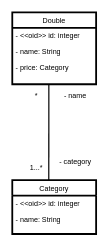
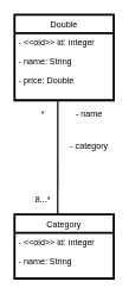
  <mxCell id="0" />
  <mxCell id="1" parent="0" />
  <mxCell id="2" value="Double" style="swimlane;fontStyle=0;childLayout=stackLayout;horizontal=1;startSize=26;fillColor=none;horizontalStack=0;resizeParent=1;resizeParentMax=0;resizeLast=0;collapsible=1;marginBottom=0;strokeWidth=3;" vertex="1" parent="1"><mxGeometry x="20" y="20" width="140" height="120" as="geometry" /></mxCell>
  <mxCell id="3" value="- &lt;&lt;oid&gt;&gt; id: integer" style="text;strokeColor=none;fillColor=none;align=left;verticalAlign=top;spacingLeft=4;spacingRight=4;overflow=hidden;rotatable=0;points=[[0,0.5],[1,0.5]];portConstraint=eastwest;" vertex="1" parent="2"><mxGeometry y="26" width="140" height="26" as="geometry" /></mxCell>
  <mxCell id="4" value="- name: String " style="text;strokeColor=none;fillColor=none;align=left;verticalAlign=top;spacingLeft=4;spacingRight=4;overflow=hidden;rotatable=0;points=[[0,0.5],[1,0.5]];portConstraint=eastwest;" vertex="1" parent="2"><mxGeometry y="52" width="140" height="26" as="geometry" /></mxCell>
- <mxCell id="5" value="- price: Category" style="text;align=left;verticalAlign=top;spacingLeft=4;spacingRight=4;overflow=hidden;rotatable=0;points=[[0,0.5],[1,0.5]];portConstraint=eastwest;" vertex="1" parent="2"><mxGeometry y="78" width="140" height="42" as="geometry" /></mxCell>
+ <mxCell id="5" value="- price: Double" style="text;align=left;verticalAlign=top;spacingLeft=4;spacingRight=4;overflow=hidden;rotatable=0;points=[[0,0.5],[1,0.5]];portConstraint=eastwest;" vertex="1" parent="2"><mxGeometry y="78" width="140" height="42" as="geometry" /></mxCell>
  <mxCell id="6" value="Category" style="swimlane;fontStyle=0;childLayout=stackLayout;horizontal=1;startSize=26;fillColor=none;horizontalStack=0;resizeParent=1;resizeParentMax=0;resizeLast=0;collapsible=1;marginBottom=0;strokeWidth=3;" vertex="1" parent="1"><mxGeometry x="20" y="300" width="140" height="90" as="geometry" /></mxCell>
  <mxCell id="7" value="- &lt;&lt;oid&gt;&gt; id: integer" style="text;strokeColor=none;fillColor=none;align=left;verticalAlign=top;spacingLeft=4;spacingRight=4;overflow=hidden;rotatable=0;points=[[0,0.5],[1,0.5]];portConstraint=eastwest;" vertex="1" parent="6"><mxGeometry y="26" width="140" height="26" as="geometry" /></mxCell>
  <mxCell id="8" value="- name: String " style="text;strokeColor=none;fillColor=none;align=left;verticalAlign=top;spacingLeft=4;spacingRight=4;overflow=hidden;rotatable=0;points=[[0,0.5],[1,0.5]];portConstraint=eastwest;" vertex="1" parent="6"><mxGeometry y="52" width="140" height="38" as="geometry" /></mxCell>
  <mxCell id="9" value="" style="endArrow=none;html=1;entryX=0.436;entryY=1;entryDx=0;entryDy=0;entryPerimeter=0;strokeWidth=2;" edge="1" parent="1" target="5"><mxGeometry width="50" height="50" relative="1" as="geometry"><mxPoint x="81" y="300" as="sourcePoint" /><mxPoint x="440" y="290" as="targetPoint" /></mxGeometry></mxCell>
  <mxCell id="10" value="- name" style="text;html=1;align=center;verticalAlign=middle;resizable=0;points=[];autosize=1;strokeColor=none;" vertex="1" parent="1"><mxGeometry x="90" y="150" width="70" height="20" as="geometry" /></mxCell>
- <mxCell id="11" value="- category&lt;br&gt;" style="text;html=1;align=center;verticalAlign=middle;resizable=0;points=[];autosize=1;strokeColor=none;" vertex="1" parent="1"><mxGeometry x="90" y="260" width="70" height="20" as="geometry" /></mxCell>
+ <mxCell id="11" value="- category&lt;br&gt;" style="text;html=1;align=center;verticalAlign=middle;resizable=0;points=[];autosize=1;strokeColor=none;" vertex="1" parent="1"><mxGeometry x="90" y="195" width="70" height="20" as="geometry" /></mxCell>
  <mxCell id="12" value="*" style="text;html=1;align=center;verticalAlign=middle;resizable=0;points=[];autosize=1;strokeColor=none;" vertex="1" parent="1"><mxGeometry x="50" y="150" width="20" height="20" as="geometry" /></mxCell>
- <mxCell id="13" value="1...*" style="text;html=1;align=center;verticalAlign=middle;resizable=0;points=[];autosize=1;strokeColor=none;" vertex="1" parent="1"><mxGeometry x="40" y="270" width="40" height="20" as="geometry" /></mxCell>
+ <mxCell id="13" value="8...*" style="text;html=1;align=center;verticalAlign=middle;resizable=0;points=[];autosize=1;strokeColor=none;" vertex="1" parent="1"><mxGeometry x="40" y="270" width="40" height="20" as="geometry" /></mxCell>
